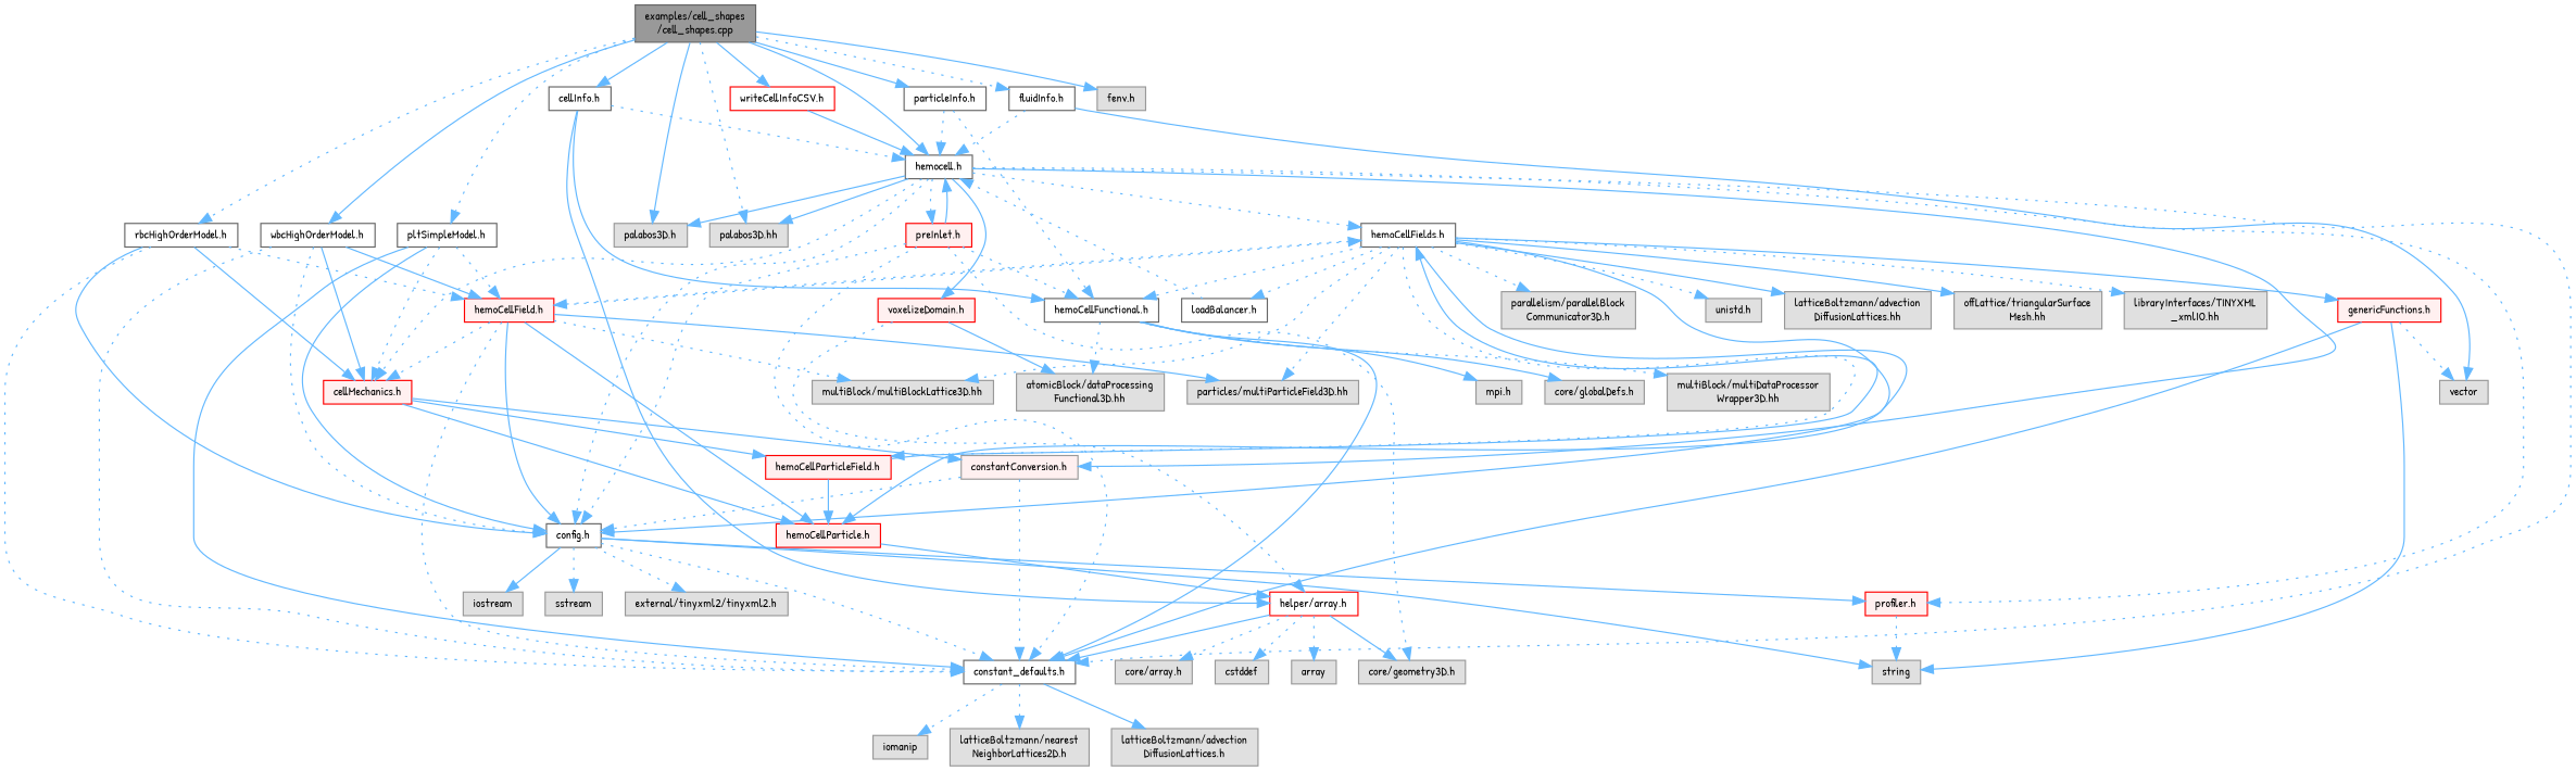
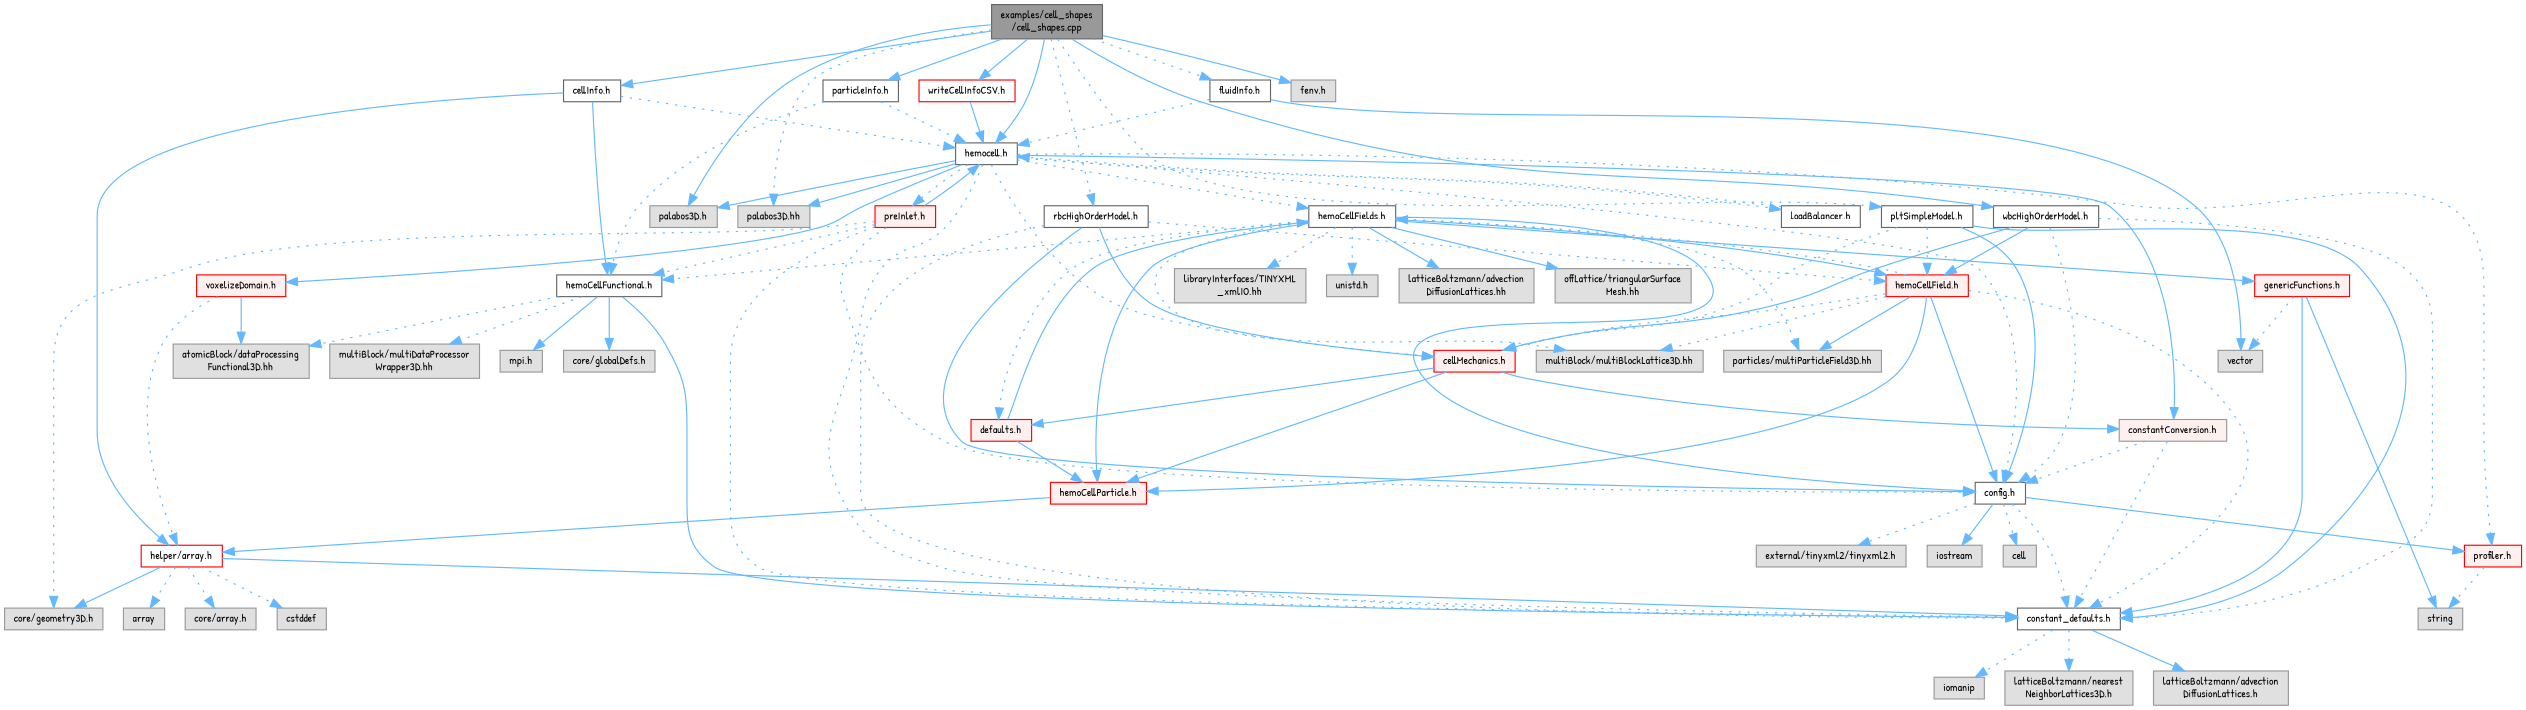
  digraph {
    fontname="Patrick Hand"
    node [color=grey60 fillcolor="#E0E0E0" fontname="Patrick Hand" fontsize=10 shape=box style=filled]
    edge [color=steelblue1 fontname="Patrick Hand" fontsize=10 labelfontname=Helvetica labelfontsize=10 style=dotted]
    n1 [color=gray40 fillcolor=grey60 fontcolor=black height=0.2 label="examples/cell_shapes\l/cell_shapes.cpp" width=0.4]
    n2 [color=grey40 fillcolor=white height=0.2 label="cellInfo.h" width=0.4]
    n3 [color=grey40 fillcolor=white height=0.2 label="hemocell.h" width=0.4]
    n4 [height=0.2 label="palabos3D.h" width=0.4]
    n5 [height=0.2 label="palabos3D.hh" width=0.4]
    n6 [color=grey40 fillcolor=white height=0.2 label="fluidInfo.h" width=0.4]
    n7 [color=grey40 fillcolor=white height=0.2 label="particleInfo.h" width=0.4]
    n8 [color=grey40 fillcolor=white height=0.2 label="pltSimpleModel.h" width=0.4]
    n9 [color=grey40 fillcolor=white height=0.2 label="rbcHighOrderModel.h" width=0.4]
    n10 [color=grey40 fillcolor=white height=0.2 label="wbcHighOrderModel.h" width=0.4]
    n11 [color=red fillcolor=white height=0.2 label="writeCellInfoCSV.h" width=0.4]
    n12 [height=0.2 label="fenv.h" width=0.4]
    n13 [color=red fillcolor=white height=0.2 label="helper/array.h" width=0.4]
    n14 [color=grey40 fillcolor=white height=0.2 label="hemoCellFunctional.h" width=0.4]
    n15 [color=grey40 fillcolor=white height=0.2 label="constant_defaults.h" width=0.4]
    n16 [color=grey40 fillcolor=white height=0.2 label="config.h" width=0.4]
    n17 [color=red fillcolor="#FFF0F0" height=0.2 label="profiler.h" width=0.4]
    n18 [color=grey40 fillcolor=white height=0.2 label="hemoCellFields.h" width=0.4]
    n19 [color=red fillcolor="#FFF0F0" height=0.2 label="cellMechanics.h" width=0.4]
    n20 [fillcolor="#FFF0F0" height=0.2 label="constantConversion.h" width=0.4]
    n21 [color=grey40 fillcolor=white height=0.2 label="loadBalancer.h" width=0.4]
    n22 [color=red fillcolor="#FFF0F0" height=0.2 label="preInlet.h" width=0.4]
    n23 [color=red fillcolor="#FFF0F0" height=0.2 label="voxelizeDomain.h" width=0.4]
    n24 [height=0.2 label=vector width=0.4]
    n25 [color=red fillcolor="#FFF0F0" height=0.2 label="hemoCellField.h" width=0.4]
    n26 [height=0.2 label=cstddef width=0.4]
    n27 [height=0.2 label=array width=0.4]
    n28 [height=0.2 label="core/array.h" width=0.4]
    n29 [height=0.2 label="core/geometry3D.h" width=0.4]
    n30 [height=0.2 label="mpi.h" width=0.4]
    n31 [height=0.2 label="atomicBlock/dataProcessing\lFunctional3D.hh" width=0.4]
    n32 [height=0.2 label="core/globalDefs.h" width=0.4]
    n33 [height=0.2 label="multiBlock/multiDataProcessor\lWrapper3D.hh" width=0.4]
    n34 [height=0.2 label=iomanip width=0.4]
-   n35 [height=0.2 label="latticeBoltzmann/nearest\lNeighborLattices2D.h" width=0.4]
+   n35 [height=0.2 label="latticeBoltzmann/nearest\lNeighborLattices3D.h" width=0.4]
    n36 [height=0.2 label="latticeBoltzmann/advection\lDiffusionLattices.h" width=0.4]
    n37 [height=0.2 label=string width=0.4]
    n38 [height=0.2 label="external/tinyxml2/tinyxml2.h" width=0.4]
    n39 [height=0.2 label=iostream width=0.4]
-   n40 [height=0.2 label=sstream width=0.4]
-   n41 [color=red fillcolor="#FFF0F0" height=0.2 label="hemoCellParticleField.h" width=0.4]
+   n40 [height=0.2 label=cell width=0.4]
+   n41 [color=red fillcolor="#FFF0F0" height=0.2 label="defaults.h" width=0.4]
    n42 [color=red fillcolor="#FFF0F0" height=0.2 label="hemoCellParticle.h" width=0.4]
    n43 [color=red fillcolor="#FFF0F0" height=0.2 label="genericFunctions.h" width=0.4]
    n44 [height=0.2 label="multiBlock/multiBlockLattice3D.hh" width=0.4]
    n45 [height=0.2 label="particles/multiParticleField3D.hh" width=0.4]
    n46 [height=0.2 label="unistd.h" width=0.4]
    n47 [height=0.2 label="latticeBoltzmann/advection\lDiffusionLattices.hh" width=0.4]
    n48 [height=0.2 label="offLattice/triangularSurface\lMesh.hh" width=0.4]
    n49 [height=0.2 label="libraryInterfaces/TINYXML\l_xmlIO.hh" width=0.4]
-   n50 [height=0.2 label="parallelism/parallelBlock\lCommunicator3D.h" width=0.4]
    n1 -> n2 [style=solid]
    n1 -> n3 [style=solid]
    n1 -> n4 [style=solid]
    n1 -> n5
    n1 -> n6
    n1 -> n7 [style=solid]
    n1 -> n8
    n1 -> n9
    n1 -> n10 [style=solid]
    n1 -> n11 [style=solid]
    n1 -> n12 [style=solid]
    n2 -> n3
    n2 -> n13 [style=solid]
    n2 -> n14 [style=solid]
    n3 -> n4 [style=solid]
    n3 -> n5 [style=solid]
    n3 -> n15
    n3 -> n16
    n3 -> n17
    n3 -> n18
    n3 -> n19
    n3 -> n20 [style=solid]
-   n18 -> n21
+   n3 -> n21
    n3 -> n22
    n3 -> n23 [style=solid]
    n6 -> n3
    n6 -> n24 [style=solid]
    n7 -> n3
    n7 -> n14
    n8 -> n15 [style=solid]
    n8 -> n16 [style=solid]
    n8 -> n19
    n8 -> n25
    n9 -> n15
    n9 -> n16 [style=solid]
    n9 -> n19 [style=solid]
    n9 -> n25
    n10 -> n15
    n10 -> n16
    n10 -> n19 [style=solid]
    n10 -> n25 [style=solid]
    n11 -> n3 [style=solid]
    n13 -> n15 [style=solid]
    n13 -> n26
    n13 -> n27
    n13 -> n28
    n13 -> n29 [style=solid]
    n14 -> n15 [style=solid]
    n14 -> n30 [style=solid]
    n14 -> n31
    n14 -> n32 [style=solid]
    n14 -> n33
    n15 -> n34
    n15 -> n35
    n15 -> n36 [style=solid]
    n16 -> n15
    n16 -> n17 [style=solid]
-   n16 -> n37 [style=solid]
    n16 -> n38
    n16 -> n39 [style=solid]
    n16 -> n40
    n17 -> n37
    n18 -> n14
    n18 -> n16 [style=solid]
-   n18 -> n25
+   n18 -> n25 [style=solid]
    n18 -> n41
    n18 -> n42 [style=solid]
    n18 -> n43 [style=solid]
    n18 -> n44
    n18 -> n45
    n18 -> n46
    n18 -> n47 [style=solid]
    n18 -> n48 [style=solid]
    n18 -> n49
-   n18 -> n50
    n19 -> n20 [style=solid]
    n19 -> n41 [style=solid]
    n19 -> n42 [style=solid]
    n20 -> n15
    n20 -> n16
    n21 -> n3
    n22 -> n3 [style=solid]
    n22 -> n14
    n22 -> n15
    n22 -> n16
    n22 -> n29
    n23 -> n13
    n23 -> n31 [style=solid]
    n25 -> n15
    n25 -> n16 [style=solid]
    n25 -> n18
    n25 -> n19
    n25 -> n42 [style=solid]
    n25 -> n44
    n25 -> n45 [style=solid]
    n41 -> n18 [style=solid]
    n41 -> n42 [style=solid]
    n42 -> n13 [style=solid]
    n43 -> n15 [style=solid]
    n43 -> n24
    n43 -> n37 [style=solid]
  }
